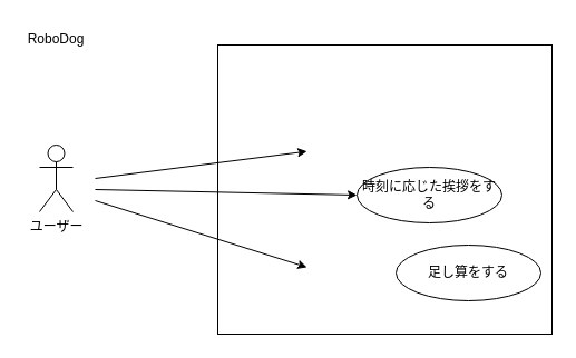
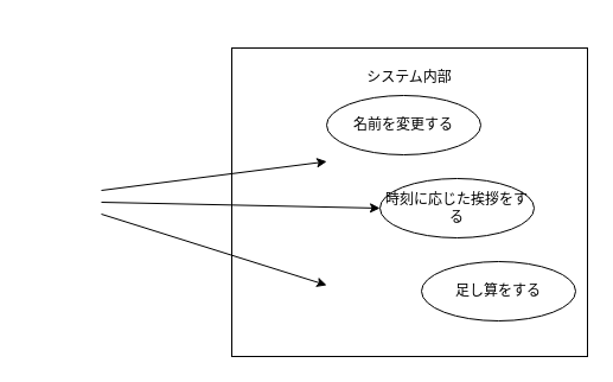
  <mxCell id="0" />
  <mxCell id="1" parent="0" />
  <mxCell id="2" value="" style="rounded=0;whiteSpace=wrap;html=1;" parent="1" vertex="1"><mxGeometry x="195" y="40" width="300" height="260" as="geometry" /></mxCell>
- <mxCell id="3" value="ユーザー" style="shape=umlActor;verticalLabelPosition=bottom;verticalAlign=top;html=1;" parent="1" vertex="1"><mxGeometry x="35" y="130" width="30" height="60" as="geometry" /></mxCell>
+ <mxCell id="4" value="システム内部" style="text;html=1;align=center;verticalAlign=middle;whiteSpace=wrap;rounded=0;" parent="1" vertex="1"><mxGeometry x="300" y="50" width="90" height="30" as="geometry" /></mxCell>
+ <mxCell id="5" value="名前を変更する" style="ellipse;whiteSpace=wrap;html=1;" parent="1" vertex="1"><mxGeometry x="275" y="80" width="130" height="50" as="geometry" /></mxCell>
  <mxCell id="6" value="時刻に応じた挨拶をする" style="ellipse;whiteSpace=wrap;html=1;" parent="1" vertex="1"><mxGeometry x="320" y="150" width="130" height="50" as="geometry" /></mxCell>
  <mxCell id="7" value="" style="endArrow=classic;html=1;rounded=0;entryX=0.267;entryY=0.368;entryDx=0;entryDy=0;entryPerimeter=0;" parent="1" target="2" edge="1"><mxGeometry width="50" height="50" relative="1" as="geometry"><mxPoint x="85" y="160" as="sourcePoint" /><mxPoint x="225" y="160" as="targetPoint" /><Array as="points" /></mxGeometry></mxCell>
  <mxCell id="8" value="" style="endArrow=classic;html=1;entryX=0;entryY=0.5;entryDx=0;entryDy=0;" parent="1" target="6" edge="1"><mxGeometry width="50" height="50" relative="1" as="geometry"><mxPoint x="85" y="170" as="sourcePoint" /><mxPoint x="285" y="110" as="targetPoint" /></mxGeometry></mxCell>
- <mxCell id="9" value="RoboDog" style="text;html=1;align=center;verticalAlign=middle;whiteSpace=wrap;rounded=0;" vertex="1" parent="1"><mxGeometry x="20" y="20" width="60" height="30" as="geometry" /></mxCell>
  <mxCell id="10" value="足し算をする" style="ellipse;whiteSpace=wrap;html=1;" vertex="1" parent="1"><mxGeometry x="355" y="220" width="130" height="50" as="geometry" /></mxCell>
  <mxCell id="11" value="" style="endArrow=classic;html=1;entryX=0.267;entryY=0.769;entryDx=0;entryDy=0;entryPerimeter=0;" edge="1" parent="1" target="2"><mxGeometry width="50" height="50" relative="1" as="geometry"><mxPoint x="85" y="180" as="sourcePoint" /><mxPoint x="125" y="210" as="targetPoint" /></mxGeometry></mxCell>
